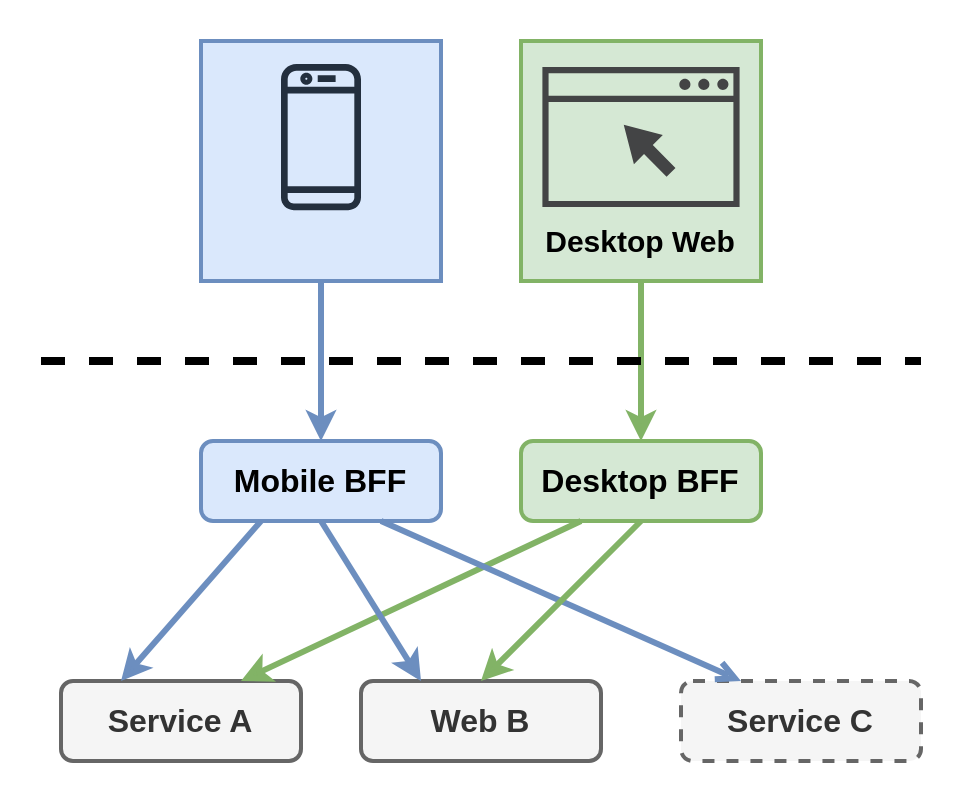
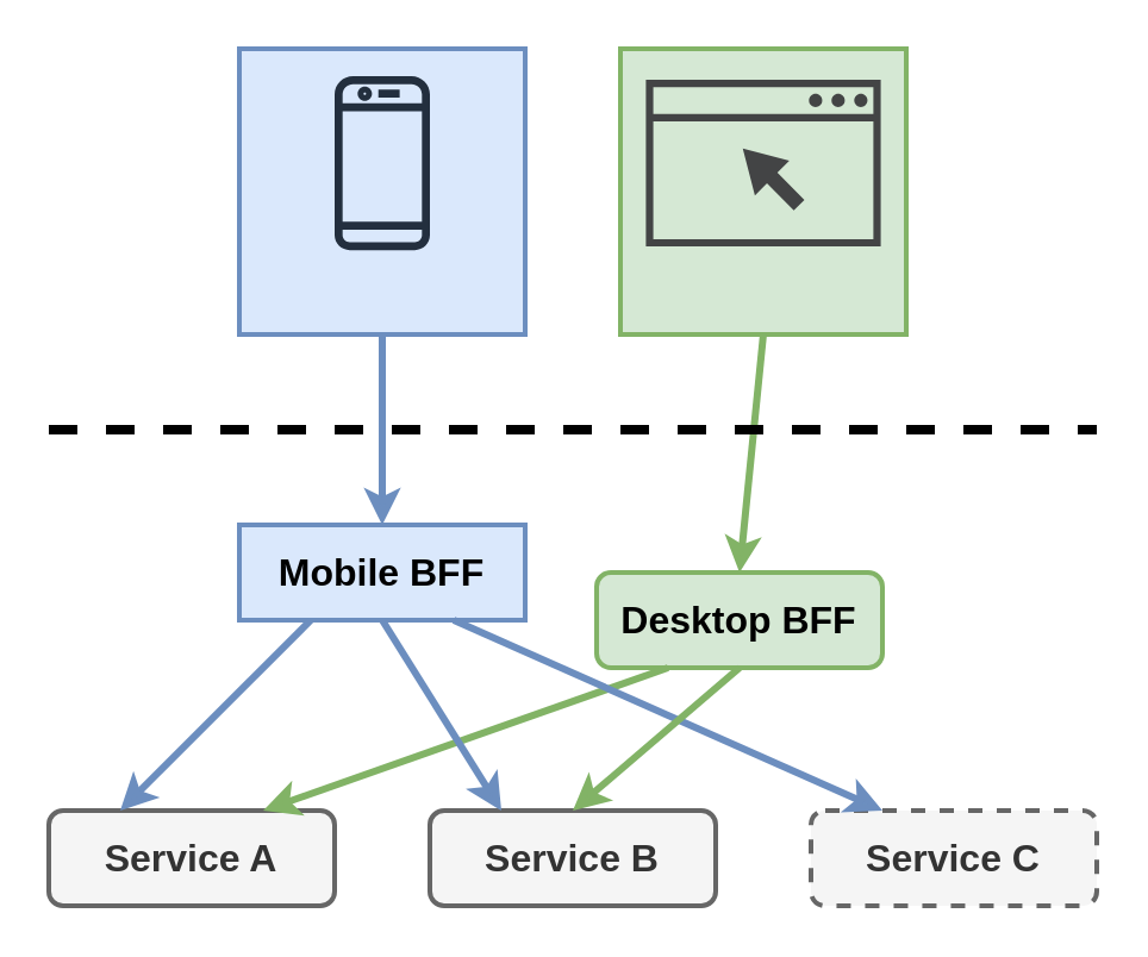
  <mxCell id="0" />
  <mxCell id="1" parent="0" />
- <mxCell id="2" value="&lt;font style=&quot;font-size: 16px&quot;&gt;&lt;b&gt;Mobile BFF&lt;/b&gt;&lt;/font&gt;" style="rounded=1;whiteSpace=wrap;html=1;strokeWidth=2;fillColor=#dae8fc;strokeColor=#6c8ebf;" vertex="1" parent="1"><mxGeometry x="100" y="220" width="120" height="40" as="geometry" /></mxCell>
- <mxCell id="3" value="&lt;font style=&quot;font-size: 16px&quot;&gt;&lt;b&gt;Desktop BFF&lt;/b&gt;&lt;/font&gt;" style="rounded=1;whiteSpace=wrap;html=1;strokeWidth=2;fillColor=#d5e8d4;strokeColor=#82b366;" vertex="1" parent="1"><mxGeometry x="260" y="220" width="120" height="40" as="geometry" /></mxCell>
- <mxCell id="4" value="&lt;font style=&quot;font-size: 16px&quot;&gt;&lt;b&gt;Service A&lt;/b&gt;&lt;/font&gt;" style="rounded=1;whiteSpace=wrap;html=1;strokeWidth=2;fillColor=#f5f5f5;strokeColor=#666666;fontColor=#333333;" vertex="1" parent="1"><mxGeometry x="30" y="340" width="120" height="40" as="geometry" /></mxCell>
- <mxCell id="5" value="&lt;span style=&quot;font-size: 16px&quot;&gt;&lt;b&gt;Web B&lt;/b&gt;&lt;/span&gt;" style="rounded=1;whiteSpace=wrap;html=1;strokeWidth=2;fillColor=#f5f5f5;strokeColor=#666666;fontColor=#333333;" vertex="1" parent="1"><mxGeometry x="180" y="340" width="120" height="40" as="geometry" /></mxCell>
+ <mxCell id="2" value="&lt;font style=&quot;font-size: 16px&quot;&gt;&lt;b&gt;Mobile BFF&lt;/b&gt;&lt;/font&gt;" style="whiteSpace=wrap;html=1;strokeWidth=2;fillColor=#dae8fc;strokeColor=#6c8ebf;rounded=0;" vertex="1" parent="1"><mxGeometry x="100" y="220" width="120" height="40" as="geometry" /></mxCell>
+ <mxCell id="3" value="&lt;font style=&quot;font-size: 16px&quot;&gt;&lt;b&gt;Desktop BFF&lt;/b&gt;&lt;/font&gt;" style="rounded=1;whiteSpace=wrap;html=1;strokeWidth=2;fillColor=#d5e8d4;strokeColor=#82b366;" vertex="1" parent="1"><mxGeometry x="250" y="240" width="120" height="40" as="geometry" /></mxCell>
+ <mxCell id="4" value="&lt;font style=&quot;font-size: 16px&quot;&gt;&lt;b&gt;Service A&lt;/b&gt;&lt;/font&gt;" style="rounded=1;whiteSpace=wrap;html=1;strokeWidth=2;fillColor=#f5f5f5;strokeColor=#666666;fontColor=#333333;" vertex="1" parent="1"><mxGeometry x="20" y="340" width="120" height="40" as="geometry" /></mxCell>
+ <mxCell id="5" value="&lt;span style=&quot;font-size: 16px&quot;&gt;&lt;b&gt;Service B&lt;/b&gt;&lt;/span&gt;" style="rounded=1;whiteSpace=wrap;html=1;strokeWidth=2;fillColor=#f5f5f5;strokeColor=#666666;fontColor=#333333;" vertex="1" parent="1"><mxGeometry x="180" y="340" width="120" height="40" as="geometry" /></mxCell>
  <mxCell id="6" value="&lt;span style=&quot;font-size: 16px&quot;&gt;&lt;b&gt;Service C&lt;/b&gt;&lt;/span&gt;" style="rounded=1;whiteSpace=wrap;html=1;strokeWidth=2;fillColor=#f5f5f5;strokeColor=#666666;fontColor=#333333;dashed=1;" vertex="1" parent="1"><mxGeometry x="340" y="340" width="120" height="40" as="geometry" /></mxCell>
  <mxCell id="7" value="" style="endArrow=classic;html=1;exitX=0.25;exitY=1;exitDx=0;exitDy=0;entryX=0.25;entryY=0;entryDx=0;entryDy=0;strokeWidth=3;fillColor=#dae8fc;strokeColor=#6c8ebf;" edge="1" parent="1" source="2" target="4"><mxGeometry width="50" height="50" relative="1" as="geometry"><mxPoint x="450" y="260" as="sourcePoint" /><mxPoint x="110" y="320" as="targetPoint" /></mxGeometry></mxCell>
  <mxCell id="8" value="" style="endArrow=classic;html=1;strokeWidth=3;exitX=0.25;exitY=1;exitDx=0;exitDy=0;entryX=0.75;entryY=0;entryDx=0;entryDy=0;fillColor=#d5e8d4;strokeColor=#82b366;" edge="1" parent="1" source="3" target="4"><mxGeometry width="50" height="50" relative="1" as="geometry"><mxPoint x="450" y="260" as="sourcePoint" /><mxPoint x="500" y="210" as="targetPoint" /></mxGeometry></mxCell>
  <mxCell id="9" value="" style="endArrow=classic;html=1;strokeWidth=3;exitX=0.5;exitY=1;exitDx=0;exitDy=0;entryX=0.25;entryY=0;entryDx=0;entryDy=0;fillColor=#dae8fc;strokeColor=#6c8ebf;" edge="1" parent="1" source="2" target="5"><mxGeometry width="50" height="50" relative="1" as="geometry"><mxPoint x="450" y="260" as="sourcePoint" /><mxPoint x="500" y="210" as="targetPoint" /></mxGeometry></mxCell>
- <mxCell id="10" value="" style="endArrow=open;html=1;strokeWidth=3;exitX=0.75;exitY=1;exitDx=0;exitDy=0;entryX=0.25;entryY=0;entryDx=0;entryDy=0;fillColor=#dae8fc;strokeColor=#6c8ebf;" edge="1" parent="1" source="2" target="6"><mxGeometry width="50" height="50" relative="1" as="geometry"><mxPoint x="450" y="260" as="sourcePoint" /><mxPoint x="500" y="210" as="targetPoint" /></mxGeometry></mxCell>
+ <mxCell id="10" value="" style="endArrow=classic;html=1;strokeWidth=3;exitX=0.75;exitY=1;exitDx=0;exitDy=0;entryX=0.25;entryY=0;entryDx=0;entryDy=0;fillColor=#dae8fc;strokeColor=#6c8ebf;" edge="1" parent="1" source="2" target="6"><mxGeometry width="50" height="50" relative="1" as="geometry"><mxPoint x="450" y="260" as="sourcePoint" /><mxPoint x="500" y="210" as="targetPoint" /></mxGeometry></mxCell>
  <mxCell id="11" value="" style="endArrow=classic;html=1;strokeWidth=3;exitX=0.5;exitY=1;exitDx=0;exitDy=0;entryX=0.5;entryY=0;entryDx=0;entryDy=0;fillColor=#d5e8d4;strokeColor=#82b366;" edge="1" parent="1" source="3" target="5"><mxGeometry width="50" height="50" relative="1" as="geometry"><mxPoint x="450" y="260" as="sourcePoint" /><mxPoint x="500" y="210" as="targetPoint" /></mxGeometry></mxCell>
  <mxCell id="12" value="" style="rounded=0;whiteSpace=wrap;html=1;strokeWidth=2;fillColor=#dae8fc;strokeColor=#6c8ebf;" vertex="1" parent="1"><mxGeometry x="100" y="20" width="120" height="120" as="geometry" /></mxCell>
  <mxCell id="13" value="" style="rounded=0;whiteSpace=wrap;html=1;strokeWidth=2;fillColor=#d5e8d4;strokeColor=#82b366;" vertex="1" parent="1"><mxGeometry x="260" y="20" width="120" height="120" as="geometry" /></mxCell>
  <mxCell id="14" value="" style="outlineConnect=0;fontColor=#232F3E;gradientColor=none;fillColor=#232F3E;strokeColor=none;dashed=0;verticalLabelPosition=bottom;verticalAlign=top;align=center;html=1;fontSize=12;fontStyle=0;aspect=fixed;pointerEvents=1;shape=mxgraph.aws4.mobile_client;" vertex="1" parent="1"><mxGeometry x="140" y="30" width="40" height="76.1" as="geometry" /></mxCell>
  <mxCell id="15" value="" style="pointerEvents=1;shadow=0;dashed=0;html=1;strokeColor=none;fillColor=#434445;aspect=fixed;labelPosition=center;verticalLabelPosition=bottom;verticalAlign=top;align=center;outlineConnect=0;shape=mxgraph.vvd.web_browser;" vertex="1" parent="1"><mxGeometry x="270.7" y="33.05" width="98.59" height="70" as="geometry" /></mxCell>
- <mxCell id="16" value="&lt;font style=&quot;font-size: 15px&quot;&gt;&lt;b&gt;Desktop Web&lt;/b&gt;&lt;/font&gt;" style="text;html=1;strokeColor=none;fillColor=none;align=center;verticalAlign=middle;whiteSpace=wrap;rounded=0;" vertex="1" parent="1"><mxGeometry x="260" y="110" width="120" height="20" as="geometry" /></mxCell>
  <mxCell id="17" value="" style="endArrow=classic;html=1;strokeWidth=3;exitX=0.5;exitY=1;exitDx=0;exitDy=0;entryX=0.5;entryY=0;entryDx=0;entryDy=0;fillColor=#dae8fc;strokeColor=#6c8ebf;" edge="1" parent="1" source="12" target="2"><mxGeometry width="50" height="50" relative="1" as="geometry"><mxPoint x="450" y="260" as="sourcePoint" /><mxPoint x="500" y="210" as="targetPoint" /></mxGeometry></mxCell>
  <mxCell id="18" value="" style="endArrow=classic;html=1;strokeWidth=3;exitX=0.5;exitY=1;exitDx=0;exitDy=0;entryX=0.5;entryY=0;entryDx=0;entryDy=0;fillColor=#d5e8d4;strokeColor=#82b366;" edge="1" parent="1" source="13" target="3"><mxGeometry width="50" height="50" relative="1" as="geometry"><mxPoint x="450" y="260" as="sourcePoint" /><mxPoint x="500" y="210" as="targetPoint" /></mxGeometry></mxCell>
  <mxCell id="19" value="" style="endArrow=none;dashed=1;html=1;strokeWidth=4;" edge="1" parent="1"><mxGeometry width="50" height="50" relative="1" as="geometry"><mxPoint x="20" y="180" as="sourcePoint" /><mxPoint x="460" y="180" as="targetPoint" /></mxGeometry></mxCell>
